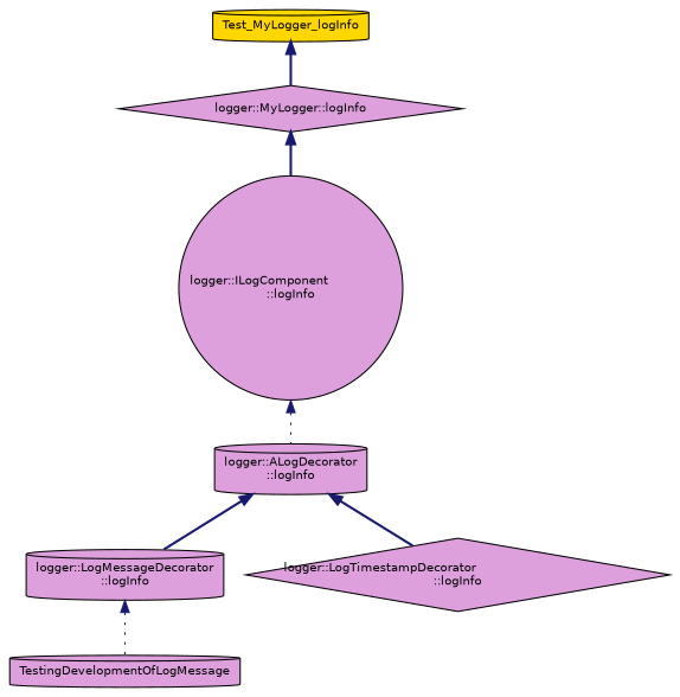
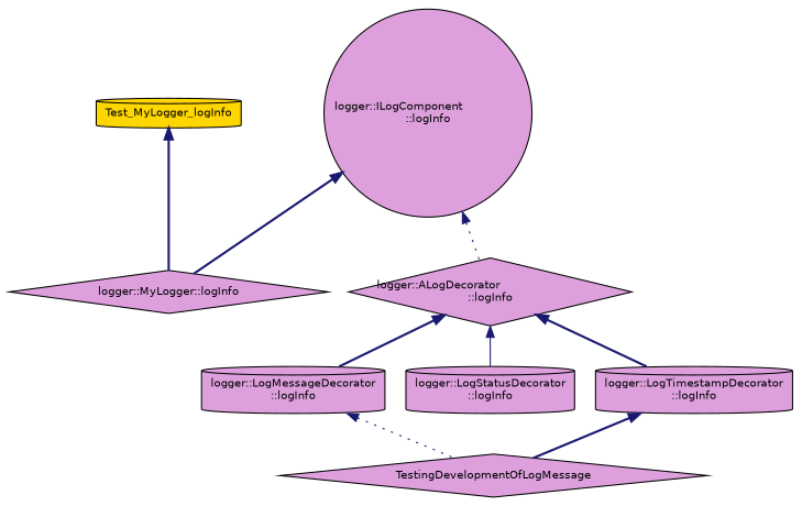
  digraph {
    rankdir=TB
    node [color=black fillcolor=plum fontname=Helvetica fontsize=10 shape=cylinder style=filled]
    edge [color=midnightblue dir=back fontname=Helvetica fontsize=10 labelfontname=Helvetica labelfontsize=10 style=bold]
    n1 [fontcolor=black height=0.2 label="logger::ILogComponent\l::logInfo" shape=circle width=0.4]
    n2 [height=0.2 label="logger::MyLogger::logInfo" shape=diamond width=0.4]
-   n3 [height=0.2 label="logger::ALogDecorator\l::logInfo" width=0.4]
+   n3 [height=0.2 label="logger::ALogDecorator\l::logInfo" shape=diamond width=0.4]
    n4 [height=0.2 label="logger::LogMessageDecorator\l::logInfo" width=0.4]
-   n6 [height=0.2 label="logger::LogTimestampDecorator\l::logInfo" shape=diamond width=0.4]
+   n5 [height=0.2 label="logger::LogStatusDecorator\l::logInfo" width=0.4]
+   n6 [height=0.2 label="logger::LogTimestampDecorator\l::logInfo" width=0.4]
    n7 [fillcolor=gold height=0.2 label=Test_MyLogger_logInfo width=0.4]
-   n8 [height=0.2 label=TestingDevelopmentOfLogMessage width=0.4]
-   n2 -> n1
+   n8 [height=0.2 label=TestingDevelopmentOfLogMessage shape=diamond width=0.4]
+   n1 -> n2
    n1 -> n3 [style=dotted]
    n3 -> n4
+   n3 -> n5 [style=solid]
    n3 -> n6
    n4 -> n8 [style=dotted]
+   n6 -> n8
    n7 -> n2
  }
